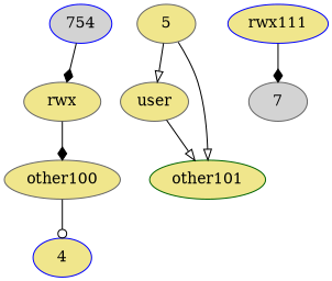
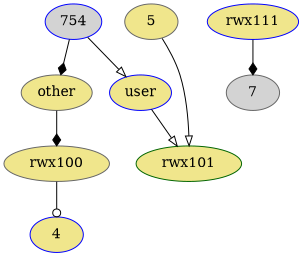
  digraph {
    node [color=blue fillcolor=khaki style=filled]
    edge [arrowhead=onormal]
    754 [fillcolor=lightgrey]
-   user [color=gray40]
-   other [color=gray40 label=rwx]
-   rwx101 [color=darkgreen label=other101]
-   rwx100 [color=gray40 label=other100]
+   user
+   other [color=gray40]
+   rwx101 [color=darkgreen]
+   rwx100 [color=gray40]
    7 [color=gray40 fillcolor=lightgrey]
    rwx111
    5 [color=gray40]
    4
-   5 -> user
+   754 -> user
    754 -> other [arrowhead=diamond]
    user -> rwx101
    other -> rwx100 [arrowhead=diamond]
    rwx100 -> 4 [arrowhead=odot]
    rwx111 -> 7 [arrowhead=diamond]
    5 -> rwx101
  }
